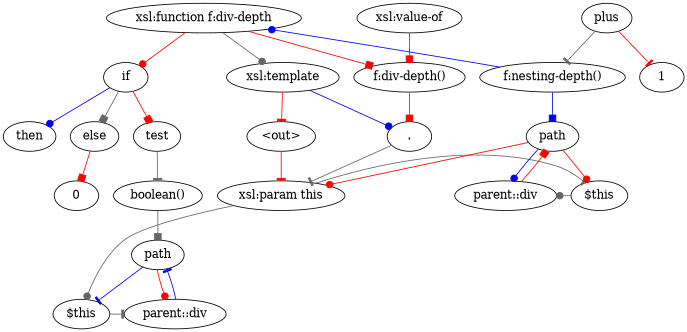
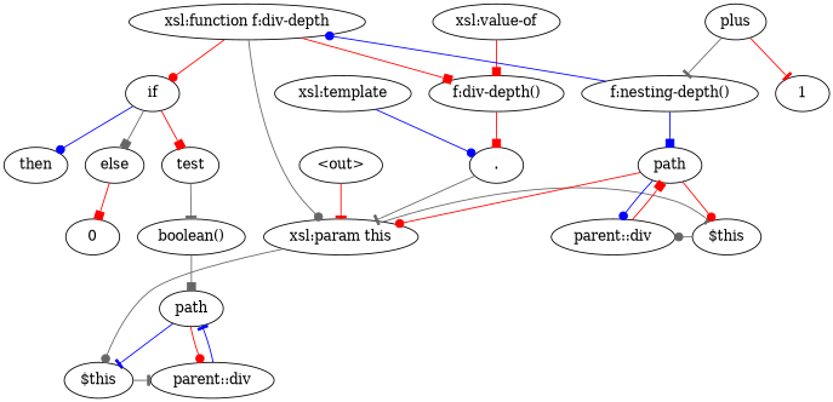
  digraph {
    compound=true
    edge [arrowhead=dot color=red]
    n1 [label="xsl:template"]
    n2 [label="<out>"]
    n3 [label="."]
    n4 [label="xsl:param this"]
    n5 [label="xsl:value-of"]
    n6 [label="f:div-depth()"]
    n7 [label="$this"]
    n8 [label="$this"]
    n9 [label="xsl:function f:div-depth"]
    n10 [label=if]
    n11 [label=test]
    n12 [label=then]
    n13 [label=else]
    n14 [label="f:nesting-depth()"]
    n15 [label=path]
    n16 [label="parent::div"]
    n17 [label="parent::div"]
    n18 [label="boolean()"]
    n19 [label=0]
    n20 [label=path]
    n21 [label=plus]
    n22 [label=1]
-   n1 -> n2 [arrowhead=tee]
    n1 -> n3 [color=blue constraint=false]
    n2 -> n4 [arrowhead=tee]
    n3 -> n4 [arrowhead=tee color=gray40 constraint=false]
    n4 -> n7 [color=gray40 constraint=false]
    n4 -> n8 [arrowhead=tee color=gray40 constraint=false]
    n5 -> n6 [arrowhead=box]
    n6 -> n3 [arrowhead=box]
    n7 -> n16 [arrowhead=tee color=gray40 constraint=false]
    n8 -> n17 [color=gray40 constraint=false]
-   n9 -> n1 [color=gray40]
+   n9 -> n4 [color=gray40]
    n9 -> n6 [arrowhead=box constraint=false]
    n9 -> n10
    n10 -> n11 [arrowhead=box]
    n10 -> n12 [color=blue]
    n10 -> n13 [arrowhead=box color=gray40]
    n11 -> n18 [arrowhead=tee color=gray40]
    n13 -> n19 [arrowhead=box]
    n14 -> n9 [color=blue constraint=false]
    n14 -> n15 [arrowhead=box color=blue]
    n15 -> n4 [constraint=false]
    n15 -> n8
    n15 -> n17 [color=blue]
    n16 -> n20 [arrowhead=tee color=blue constraint=false]
    n17 -> n15 [arrowhead=box constraint=false]
    n18 -> n20 [arrowhead=box color=gray40]
    n20 -> n7 [arrowhead=tee color=blue]
    n20 -> n16
    n21 -> n14 [arrowhead=tee color=gray40]
    n21 -> n22 [arrowhead=tee]
  }
